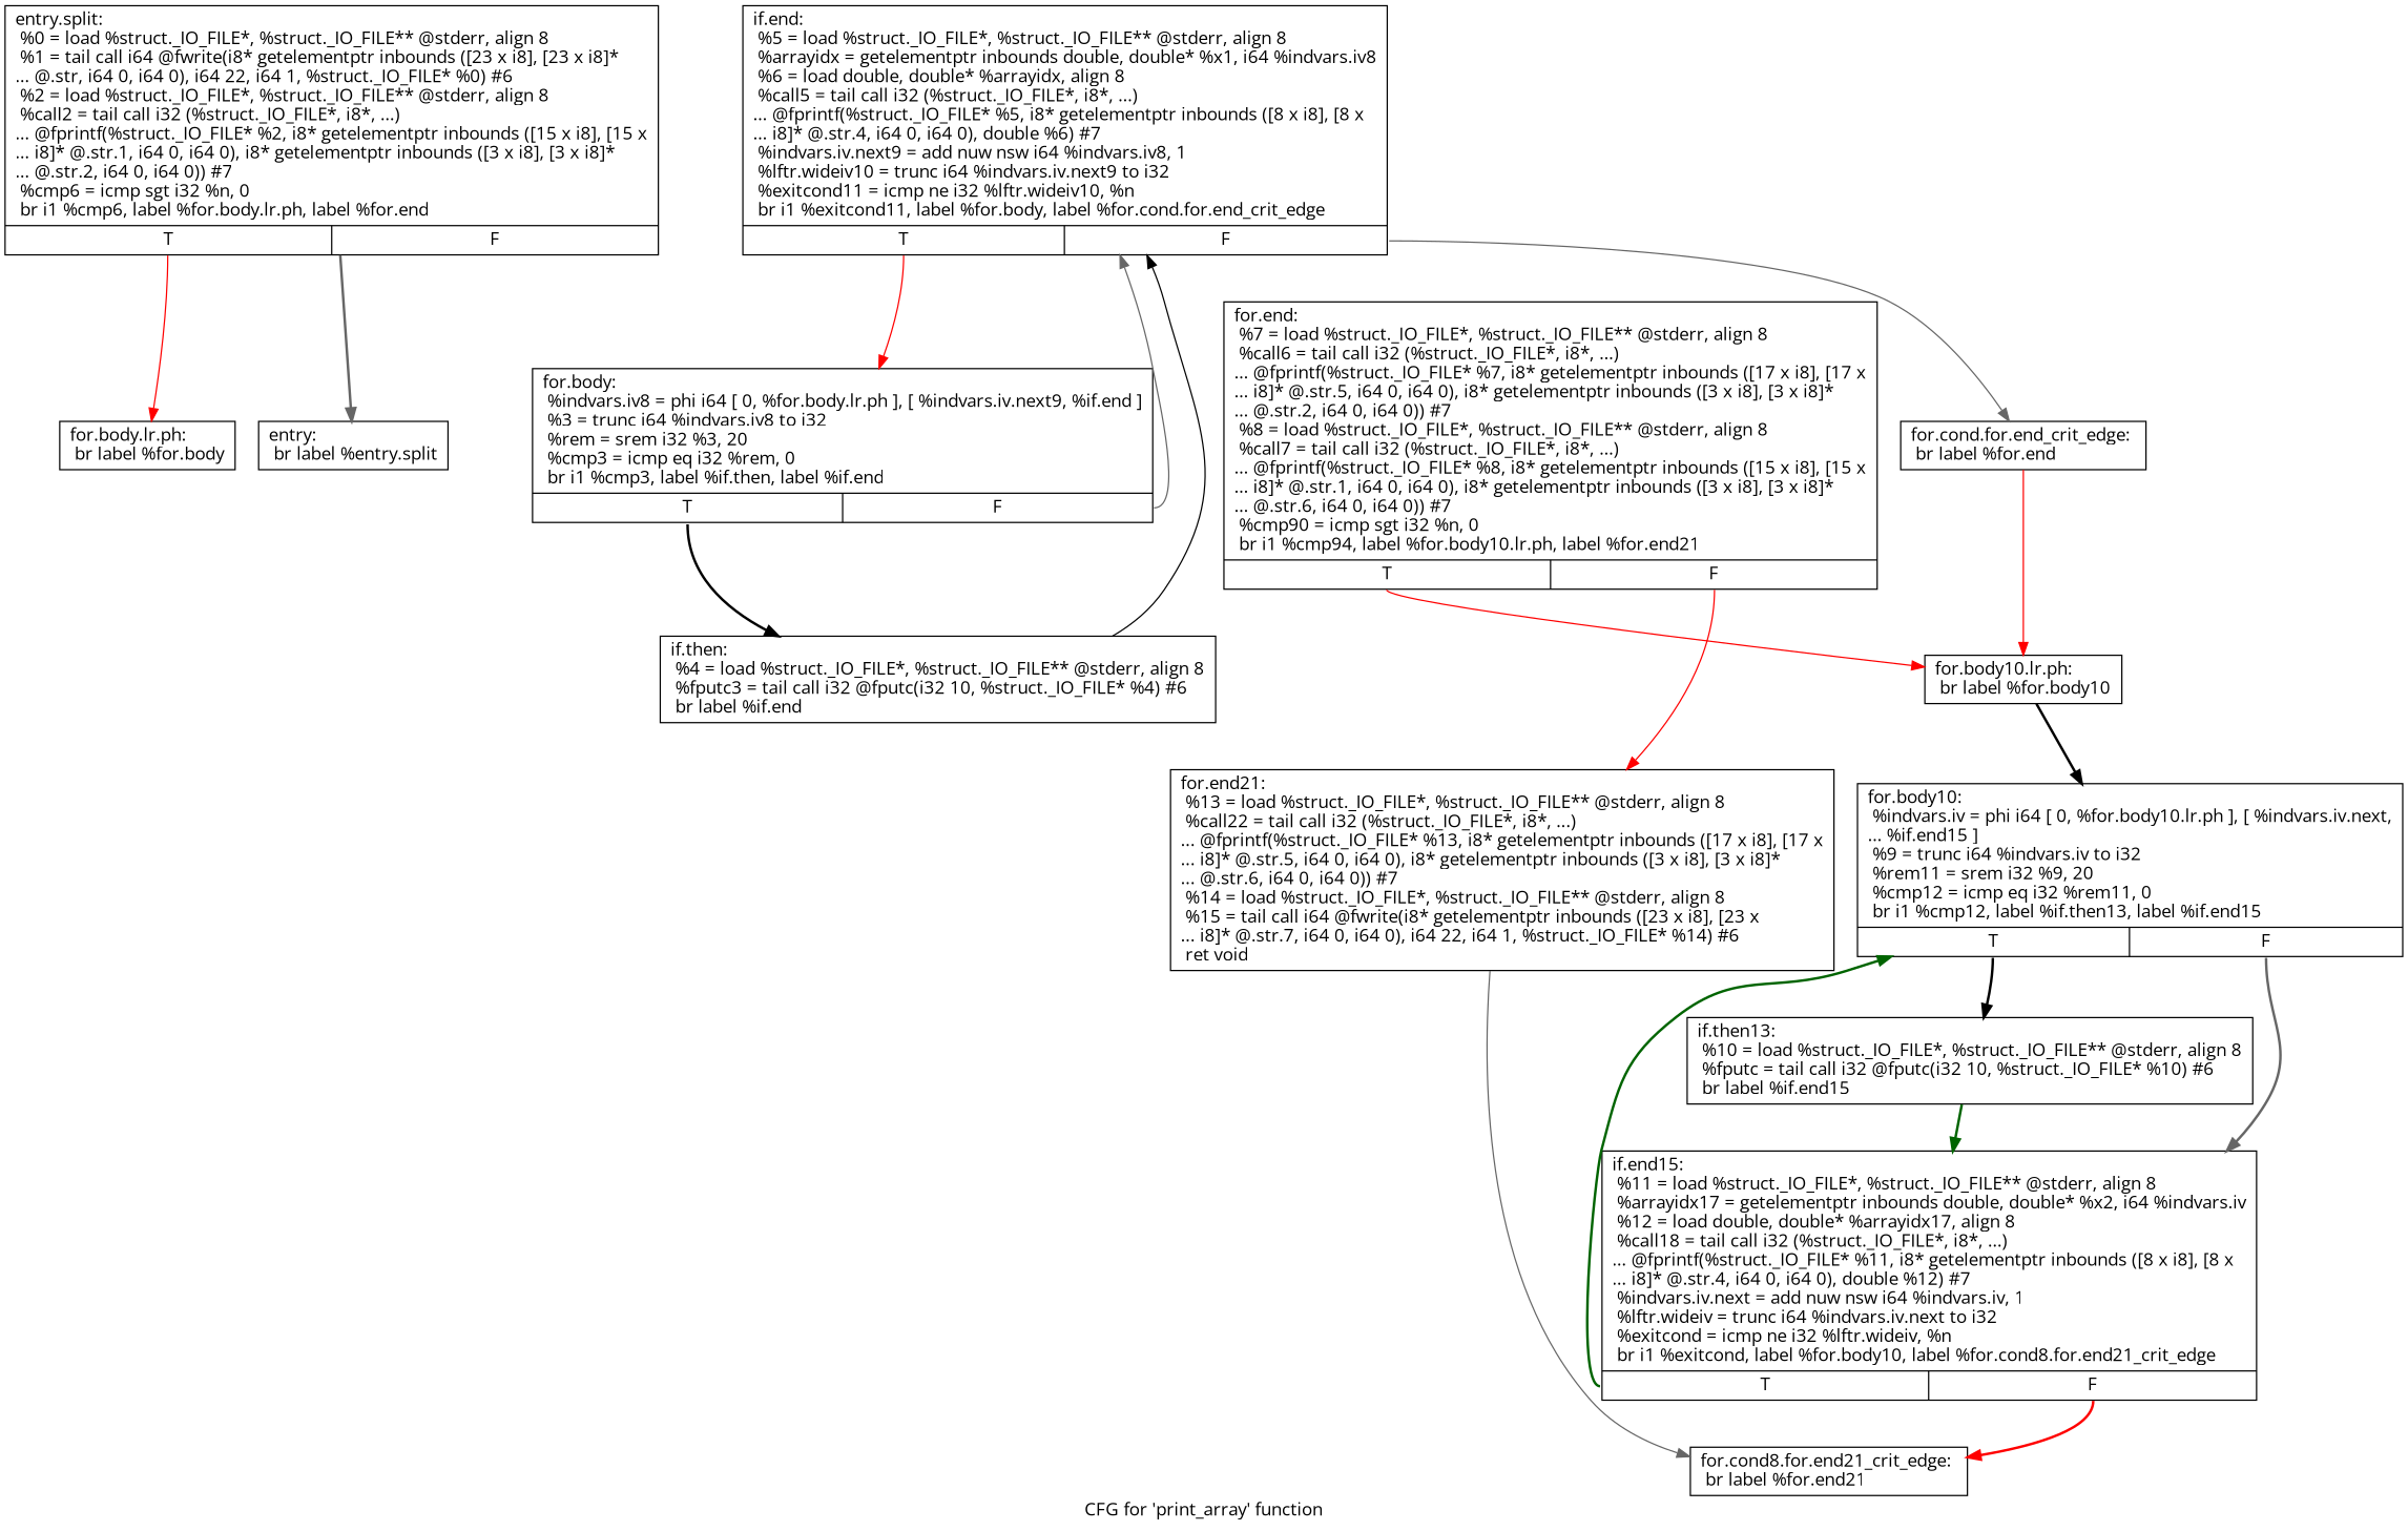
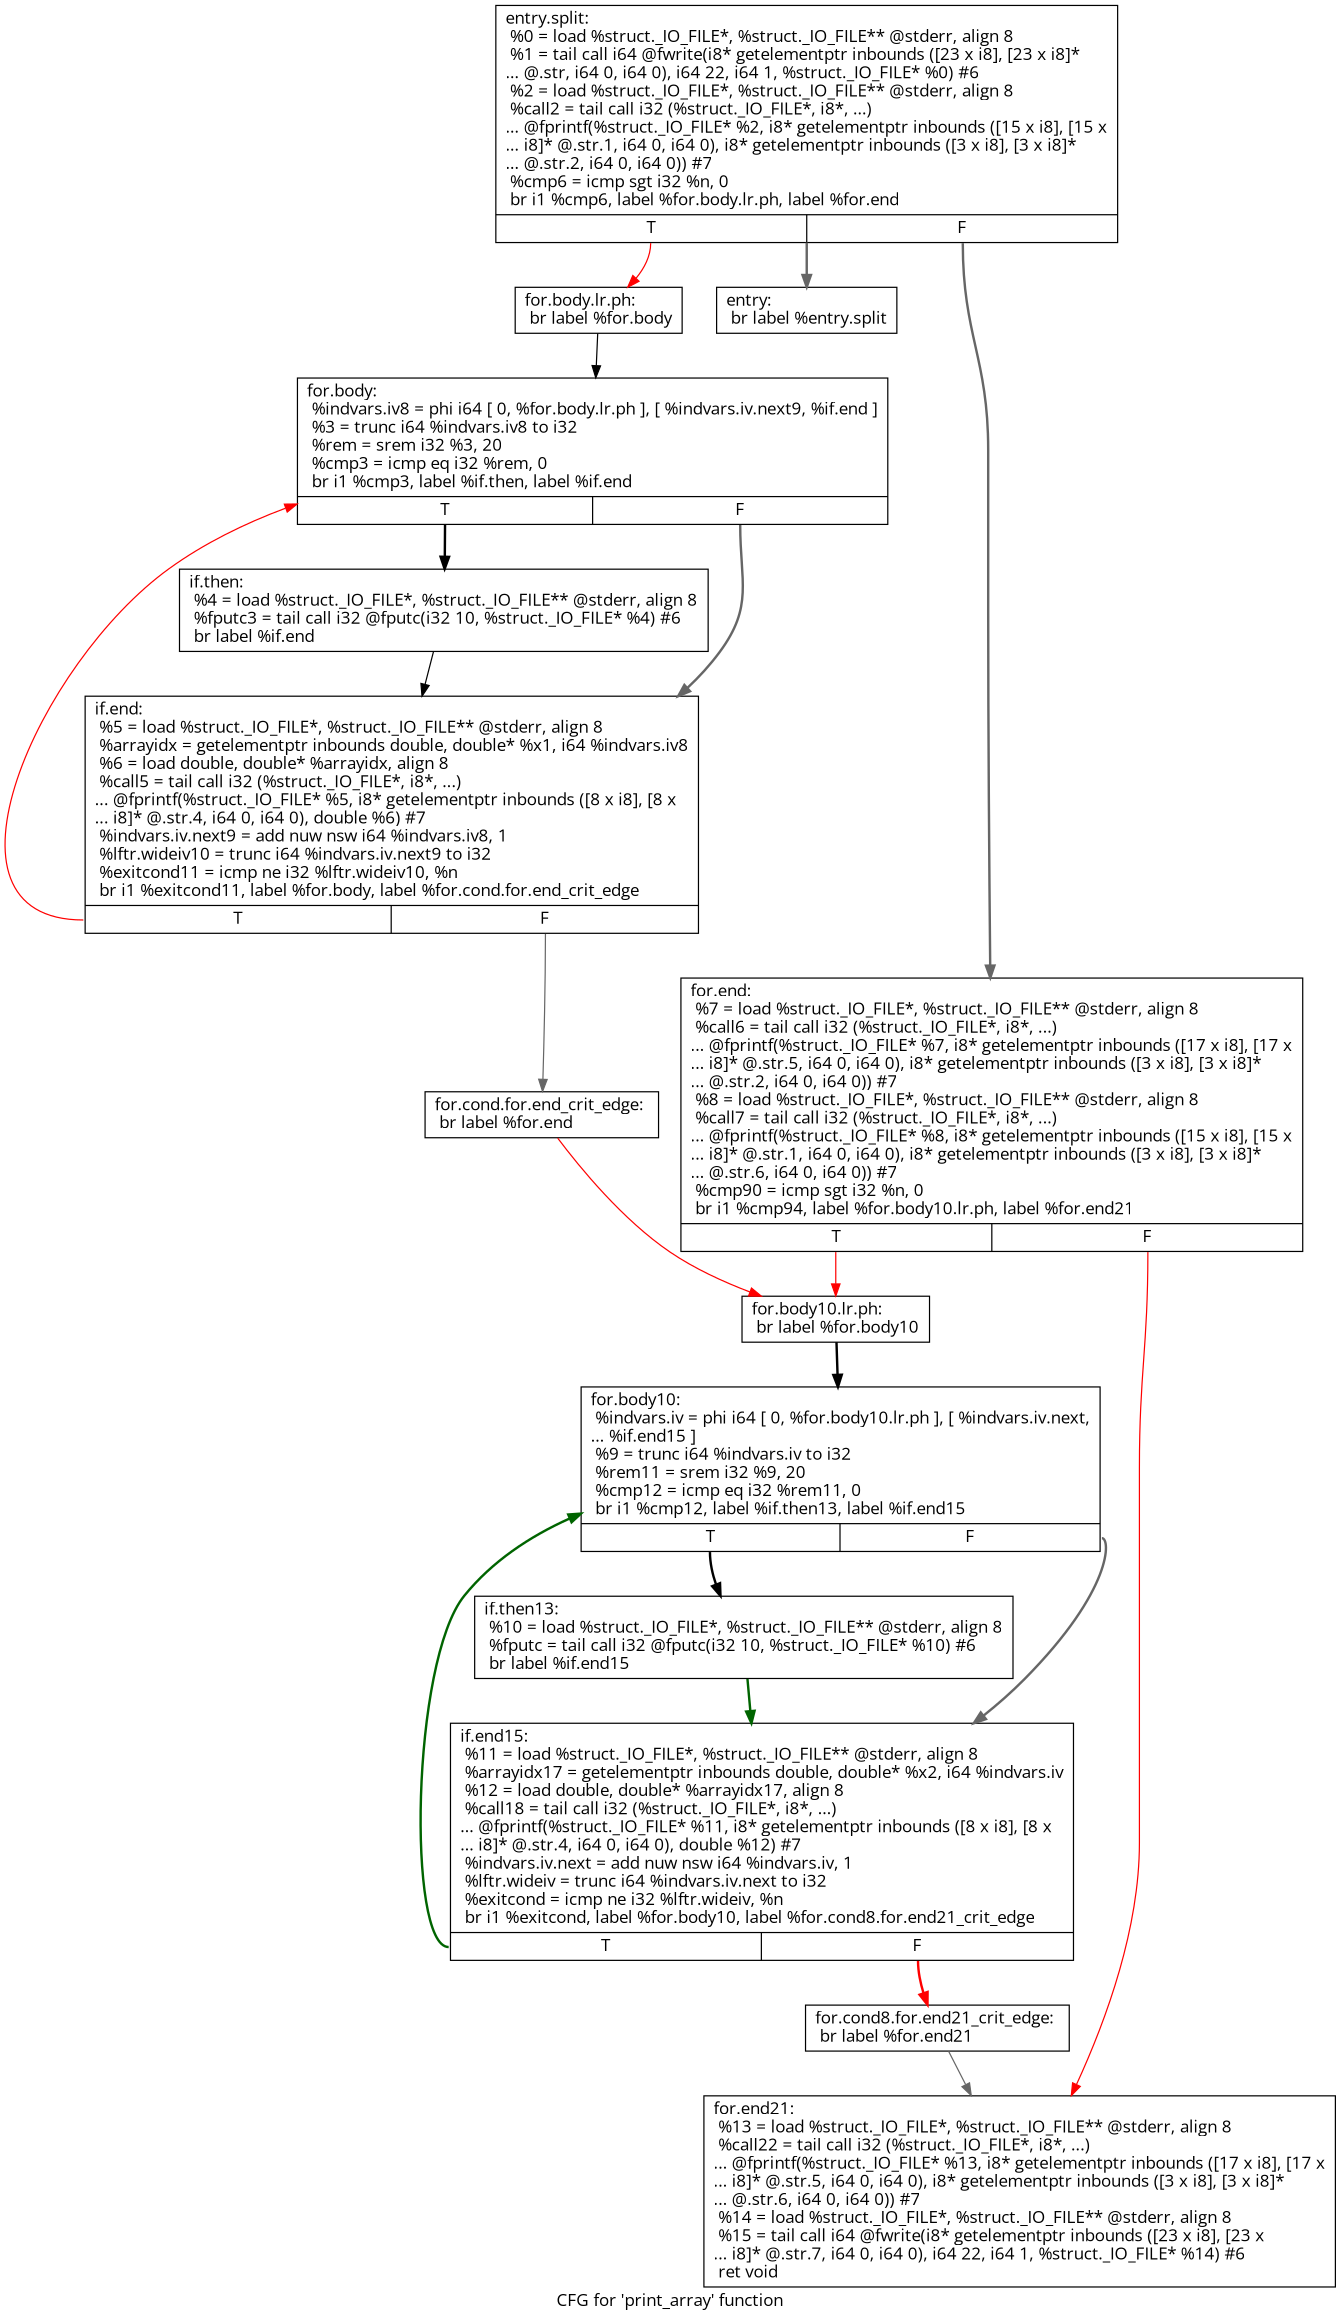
  digraph {
    fontname="Open Sans"
    label="CFG for 'print_array' function"
    node [fontname="Open Sans" shape=record]
    edge [color=gray40 fontname="Open Sans" style=bold]
    n1 [label="{entry:\l  br label %entry.split\l}"]
    n2 [label="{entry.split:                                      \l  %0 = load %struct._IO_FILE*, %struct._IO_FILE** @stderr, align 8\l  %1 = tail call i64 @fwrite(i8* getelementptr inbounds ([23 x i8], [23 x i8]*\l... @.str, i64 0, i64 0), i64 22, i64 1, %struct._IO_FILE* %0) #6\l  %2 = load %struct._IO_FILE*, %struct._IO_FILE** @stderr, align 8\l  %call2 = tail call i32 (%struct._IO_FILE*, i8*, ...)\l... @fprintf(%struct._IO_FILE* %2, i8* getelementptr inbounds ([15 x i8], [15 x\l... i8]* @.str.1, i64 0, i64 0), i8* getelementptr inbounds ([3 x i8], [3 x i8]*\l... @.str.2, i64 0, i64 0)) #7\l  %cmp6 = icmp sgt i32 %n, 0\l  br i1 %cmp6, label %for.body.lr.ph, label %for.end\l|{<s0>T|<s1>F}}"]
    n3 [label="{for.body.lr.ph:                                   \l  br label %for.body\l}"]
    n4 [label="{for.end:                                          \l  %7 = load %struct._IO_FILE*, %struct._IO_FILE** @stderr, align 8\l  %call6 = tail call i32 (%struct._IO_FILE*, i8*, ...)\l... @fprintf(%struct._IO_FILE* %7, i8* getelementptr inbounds ([17 x i8], [17 x\l... i8]* @.str.5, i64 0, i64 0), i8* getelementptr inbounds ([3 x i8], [3 x i8]*\l... @.str.2, i64 0, i64 0)) #7\l  %8 = load %struct._IO_FILE*, %struct._IO_FILE** @stderr, align 8\l  %call7 = tail call i32 (%struct._IO_FILE*, i8*, ...)\l... @fprintf(%struct._IO_FILE* %8, i8* getelementptr inbounds ([15 x i8], [15 x\l... i8]* @.str.1, i64 0, i64 0), i8* getelementptr inbounds ([3 x i8], [3 x i8]*\l... @.str.6, i64 0, i64 0)) #7\l  %cmp90 = icmp sgt i32 %n, 0\l  br i1 %cmp94, label %for.body10.lr.ph, label %for.end21\l|{<s0>T|<s1>F}}"]
    n5 [label="{for.body:                                         \l  %indvars.iv8 = phi i64 [ 0, %for.body.lr.ph ], [ %indvars.iv.next9, %if.end ]\l  %3 = trunc i64 %indvars.iv8 to i32\l  %rem = srem i32 %3, 20\l  %cmp3 = icmp eq i32 %rem, 0\l  br i1 %cmp3, label %if.then, label %if.end\l|{<s0>T|<s1>F}}"]
    n6 [label="{for.body10.lr.ph:                                 \l  br label %for.body10\l}"]
    n7 [label="{for.end21:                                        \l  %13 = load %struct._IO_FILE*, %struct._IO_FILE** @stderr, align 8\l  %call22 = tail call i32 (%struct._IO_FILE*, i8*, ...)\l... @fprintf(%struct._IO_FILE* %13, i8* getelementptr inbounds ([17 x i8], [17 x\l... i8]* @.str.5, i64 0, i64 0), i8* getelementptr inbounds ([3 x i8], [3 x i8]*\l... @.str.6, i64 0, i64 0)) #7\l  %14 = load %struct._IO_FILE*, %struct._IO_FILE** @stderr, align 8\l  %15 = tail call i64 @fwrite(i8* getelementptr inbounds ([23 x i8], [23 x\l... i8]* @.str.7, i64 0, i64 0), i64 22, i64 1, %struct._IO_FILE* %14) #6\l  ret void\l}"]
    n8 [label="{if.then:                                          \l  %4 = load %struct._IO_FILE*, %struct._IO_FILE** @stderr, align 8\l  %fputc3 = tail call i32 @fputc(i32 10, %struct._IO_FILE* %4) #6\l  br label %if.end\l}"]
    n9 [label="{if.end:                                           \l  %5 = load %struct._IO_FILE*, %struct._IO_FILE** @stderr, align 8\l  %arrayidx = getelementptr inbounds double, double* %x1, i64 %indvars.iv8\l  %6 = load double, double* %arrayidx, align 8\l  %call5 = tail call i32 (%struct._IO_FILE*, i8*, ...)\l... @fprintf(%struct._IO_FILE* %5, i8* getelementptr inbounds ([8 x i8], [8 x\l... i8]* @.str.4, i64 0, i64 0), double %6) #7\l  %indvars.iv.next9 = add nuw nsw i64 %indvars.iv8, 1\l  %lftr.wideiv10 = trunc i64 %indvars.iv.next9 to i32\l  %exitcond11 = icmp ne i32 %lftr.wideiv10, %n\l  br i1 %exitcond11, label %for.body, label %for.cond.for.end_crit_edge\l|{<s0>T|<s1>F}}"]
    n10 [label="{for.body10:                                       \l  %indvars.iv = phi i64 [ 0, %for.body10.lr.ph ], [ %indvars.iv.next,\l... %if.end15 ]\l  %9 = trunc i64 %indvars.iv to i32\l  %rem11 = srem i32 %9, 20\l  %cmp12 = icmp eq i32 %rem11, 0\l  br i1 %cmp12, label %if.then13, label %if.end15\l|{<s0>T|<s1>F}}"]
    n11 [label="{for.cond.for.end_crit_edge:                       \l  br label %for.end\l}"]
    n12 [label="{if.then13:                                        \l  %10 = load %struct._IO_FILE*, %struct._IO_FILE** @stderr, align 8\l  %fputc = tail call i32 @fputc(i32 10, %struct._IO_FILE* %10) #6\l  br label %if.end15\l}"]
    n13 [label="{if.end15:                                         \l  %11 = load %struct._IO_FILE*, %struct._IO_FILE** @stderr, align 8\l  %arrayidx17 = getelementptr inbounds double, double* %x2, i64 %indvars.iv\l  %12 = load double, double* %arrayidx17, align 8\l  %call18 = tail call i32 (%struct._IO_FILE*, i8*, ...)\l... @fprintf(%struct._IO_FILE* %11, i8* getelementptr inbounds ([8 x i8], [8 x\l... i8]* @.str.4, i64 0, i64 0), double %12) #7\l  %indvars.iv.next = add nuw nsw i64 %indvars.iv, 1\l  %lftr.wideiv = trunc i64 %indvars.iv.next to i32\l  %exitcond = icmp ne i32 %lftr.wideiv, %n\l  br i1 %exitcond, label %for.body10, label %for.cond8.for.end21_crit_edge\l|{<s0>T|<s1>F}}"]
    n14 [label="{for.cond8.for.end21_crit_edge:                    \l  br label %for.end21\l}"]
    n2 -> n1
    n2 -> n3 [color=red style=solid tailport=s0]
+   n2 -> n4 [tailport=s1]
+   n3 -> n5 [color=black style=solid]
    n4 -> n6 [color=red style=solid tailport=s0]
    n4 -> n7 [color=red style=solid tailport=s1]
    n5 -> n8 [color=black tailport=s0]
-   n5 -> n9 [style=solid tailport=s1]
+   n5 -> n9 [tailport=s1]
    n6 -> n10 [color=black]
    n8 -> n9 [color=black style=solid]
    n9 -> n5 [color=red style=solid tailport=s0]
    n9 -> n11 [style=solid tailport=s1]
    n10 -> n12 [color=black tailport=s0]
    n10 -> n13 [tailport=s1]
    n11 -> n6 [color=red style=solid]
    n12 -> n13 [color=darkgreen]
    n13 -> n10 [color=darkgreen tailport=s0]
    n13 -> n14 [color=red tailport=s1]
-   n7 -> n14 [style=solid]
+   n14 -> n7 [style=solid]
  }
